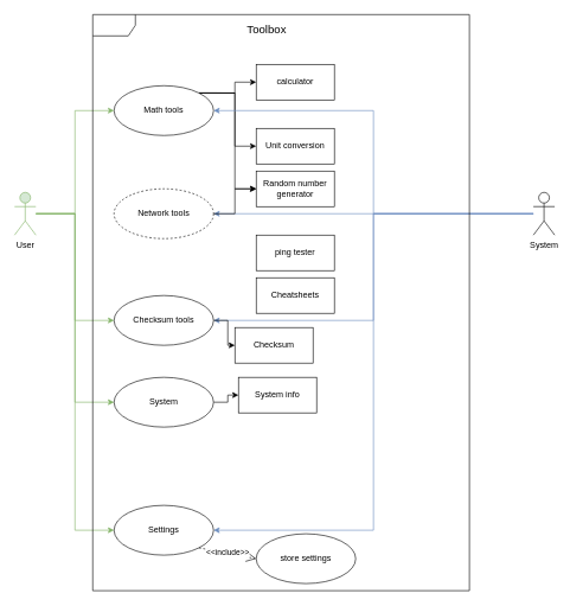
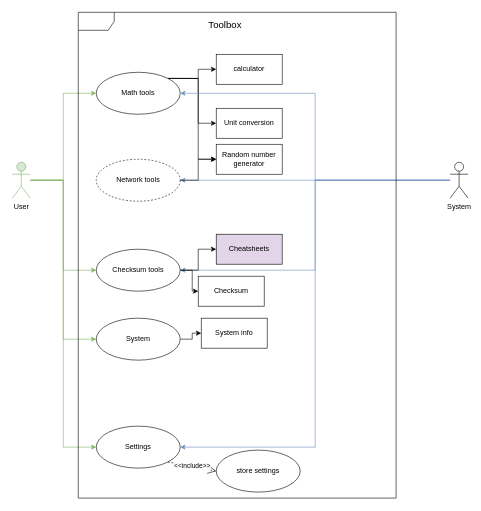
  <mxCell id="0" />
  <mxCell id="1" parent="0" />
  <mxCell id="2" style="edgeStyle=orthogonalEdgeStyle;rounded=0;orthogonalLoop=1;jettySize=auto;html=1;fillColor=#d5e8d4;strokeColor=#82b366;entryX=0;entryY=0.5;entryDx=0;entryDy=0;" parent="1" source="5" target="15" edge="1"><mxGeometry relative="1" as="geometry" /></mxCell>
  <mxCell id="3" style="edgeStyle=orthogonalEdgeStyle;rounded=0;orthogonalLoop=1;jettySize=auto;html=1;entryX=0;entryY=0.5;entryDx=0;entryDy=0;fillColor=#d5e8d4;strokeColor=#82b366;" parent="1" source="5" target="29" edge="1"><mxGeometry relative="1" as="geometry" /></mxCell>
  <mxCell id="4" style="edgeStyle=orthogonalEdgeStyle;rounded=0;orthogonalLoop=1;jettySize=auto;html=1;entryX=0;entryY=0.5;entryDx=0;entryDy=0;fillColor=#d5e8d4;strokeColor=#82b366;" edge="1" parent="1" source="5" target="33"><mxGeometry relative="1" as="geometry" /></mxCell>
  <mxCell id="5" value="User" style="shape=umlActor;verticalLabelPosition=bottom;verticalAlign=top;html=1;outlineConnect=0;fillColor=#d5e8d4;strokeColor=#82b366;" parent="1" vertex="1"><mxGeometry x="20" y="270" width="30" height="60" as="geometry" /></mxCell>
  <mxCell id="6" value="&lt;font style=&quot;font-size: 16px;&quot;&gt;Toolbox&lt;/font&gt;" style="text;html=1;strokeColor=none;fillColor=none;align=center;verticalAlign=middle;whiteSpace=wrap;rounded=0;" parent="1" vertex="1"><mxGeometry x="320" y="20" width="110" height="40" as="geometry" /></mxCell>
  <mxCell id="7" style="edgeStyle=orthogonalEdgeStyle;rounded=0;orthogonalLoop=1;jettySize=auto;html=1;entryX=0;entryY=0.5;entryDx=0;entryDy=0;exitX=1;exitY=0;exitDx=0;exitDy=0;" parent="1" source="9" target="19" edge="1"><mxGeometry relative="1" as="geometry" /></mxCell>
  <mxCell id="8" style="edgeStyle=orthogonalEdgeStyle;rounded=0;orthogonalLoop=1;jettySize=auto;html=1;entryX=0;entryY=0.5;entryDx=0;entryDy=0;exitX=1;exitY=0;exitDx=0;exitDy=0;" parent="1" source="9" target="26" edge="1"><mxGeometry relative="1" as="geometry" /></mxCell>
  <mxCell id="9" value="Math tools" style="ellipse;whiteSpace=wrap;html=1;" parent="1" vertex="1"><mxGeometry x="160" y="120" width="140" height="70" as="geometry" /></mxCell>
  <mxCell id="10" style="edgeStyle=orthogonalEdgeStyle;rounded=0;orthogonalLoop=1;jettySize=auto;html=1;entryX=1;entryY=0.5;entryDx=0;entryDy=0;fillColor=#dae8fc;strokeColor=#6c8ebf;" parent="1" source="14" target="15" edge="1"><mxGeometry relative="1" as="geometry"><mxPoint x="241" y="210" as="targetPoint" /></mxGeometry></mxCell>
  <mxCell id="11" style="edgeStyle=orthogonalEdgeStyle;rounded=0;orthogonalLoop=1;jettySize=auto;html=1;entryX=1;entryY=0.5;entryDx=0;entryDy=0;fillColor=#dae8fc;strokeColor=#6c8ebf;" parent="1" source="14" target="9" edge="1"><mxGeometry relative="1" as="geometry" /></mxCell>
  <mxCell id="12" style="edgeStyle=orthogonalEdgeStyle;rounded=0;orthogonalLoop=1;jettySize=auto;html=1;fillColor=#dae8fc;strokeColor=#6c8ebf;entryX=1;entryY=0.5;entryDx=0;entryDy=0;" parent="1" source="14" target="24" edge="1"><mxGeometry relative="1" as="geometry"><mxPoint x="279" y="325" as="targetPoint" /></mxGeometry></mxCell>
  <mxCell id="13" style="edgeStyle=orthogonalEdgeStyle;rounded=0;orthogonalLoop=1;jettySize=auto;html=1;entryX=1;entryY=0.5;entryDx=0;entryDy=0;fillColor=#dae8fc;strokeColor=#6c8ebf;" parent="1" source="14" target="29" edge="1"><mxGeometry relative="1" as="geometry" /></mxCell>
  <mxCell id="14" value="System" style="shape=umlActor;verticalLabelPosition=bottom;verticalAlign=top;html=1;outlineConnect=0;" parent="1" vertex="1"><mxGeometry x="750" y="270" width="30" height="60" as="geometry" /></mxCell>
  <mxCell id="15" value="Settings" style="ellipse;whiteSpace=wrap;html=1;" parent="1" vertex="1"><mxGeometry x="160" y="710" width="140" height="70" as="geometry" /></mxCell>
  <mxCell id="16" style="edgeStyle=orthogonalEdgeStyle;rounded=0;orthogonalLoop=1;jettySize=auto;html=1;entryX=0;entryY=0.5;entryDx=0;entryDy=0;fillColor=#d5e8d4;strokeColor=#82b366;" parent="1" source="5" target="9" edge="1"><mxGeometry relative="1" as="geometry" /></mxCell>
  <mxCell id="17" value="calculator" style="html=1;whiteSpace=wrap;" parent="1" vertex="1"><mxGeometry x="360" y="90" width="110" height="50" as="geometry" /></mxCell>
  <mxCell id="18" style="edgeStyle=orthogonalEdgeStyle;rounded=0;orthogonalLoop=1;jettySize=auto;html=1;exitX=1;exitY=0;exitDx=0;exitDy=0;entryX=0;entryY=0.5;entryDx=0;entryDy=0;" parent="1" source="9" target="17" edge="1"><mxGeometry relative="1" as="geometry"><mxPoint x="595" y="190" as="targetPoint" /></mxGeometry></mxCell>
  <mxCell id="19" value="Unit conversion" style="html=1;whiteSpace=wrap;" parent="1" vertex="1"><mxGeometry x="360" y="180" width="110" height="50" as="geometry" /></mxCell>
  <mxCell id="20" value="" style="shape=umlFrame;whiteSpace=wrap;html=1;pointerEvents=0;" parent="1" vertex="1"><mxGeometry x="130" y="20" width="530" height="810" as="geometry" /></mxCell>
  <mxCell id="21" value="store settings" style="ellipse;whiteSpace=wrap;html=1;" parent="1" vertex="1"><mxGeometry x="360" y="750" width="140" height="70" as="geometry" /></mxCell>
  <mxCell id="22" value="&amp;lt;&amp;lt;include&amp;gt;&amp;gt;" style="endArrow=open;endSize=12;dashed=1;html=1;rounded=0;exitX=1;exitY=1;exitDx=0;exitDy=0;entryX=0;entryY=0.5;entryDx=0;entryDy=0;" parent="1" source="15" target="21" edge="1"><mxGeometry width="160" relative="1" as="geometry"><mxPoint x="360" y="310" as="sourcePoint" /><mxPoint x="520" y="310" as="targetPoint" /></mxGeometry></mxCell>
  <mxCell id="23" style="edgeStyle=orthogonalEdgeStyle;rounded=0;orthogonalLoop=1;jettySize=auto;html=1;exitX=1;exitY=0.5;exitDx=0;exitDy=0;" parent="1" source="24" target="26" edge="1"><mxGeometry relative="1" as="geometry" /></mxCell>
  <mxCell id="24" value="Network tools" style="ellipse;whiteSpace=wrap;html=1;dashed=1;" parent="1" vertex="1"><mxGeometry x="160" y="265" width="140" height="70" as="geometry" /></mxCell>
- <mxCell id="25" value="ping tester" style="html=1;whiteSpace=wrap;" parent="1" vertex="1"><mxGeometry x="360" y="330" width="110" height="50" as="geometry" /></mxCell>
  <mxCell id="26" value="Random number generator" style="html=1;whiteSpace=wrap;" parent="1" vertex="1"><mxGeometry x="360" y="240" width="110" height="50" as="geometry" /></mxCell>
+ <mxCell id="27" style="edgeStyle=orthogonalEdgeStyle;rounded=0;orthogonalLoop=1;jettySize=auto;html=1;entryX=0;entryY=0.5;entryDx=0;entryDy=0;" parent="1" source="29" target="30" edge="1"><mxGeometry relative="1" as="geometry" /></mxCell>
  <mxCell id="28" style="edgeStyle=orthogonalEdgeStyle;rounded=0;orthogonalLoop=1;jettySize=auto;html=1;" parent="1" source="29" target="31" edge="1"><mxGeometry relative="1" as="geometry" /></mxCell>
  <mxCell id="29" value="Checksum tools" style="ellipse;whiteSpace=wrap;html=1;" parent="1" vertex="1"><mxGeometry x="160" y="415" width="140" height="70" as="geometry" /></mxCell>
- <mxCell id="30" value="Cheatsheets" style="html=1;whiteSpace=wrap;" parent="1" vertex="1"><mxGeometry x="360" y="390" width="110" height="50" as="geometry" /></mxCell>
+ <mxCell id="30" value="Cheatsheets" style="html=1;whiteSpace=wrap;fillColor=#e1d5e7;" parent="1" vertex="1"><mxGeometry x="360" y="390" width="110" height="50" as="geometry" /></mxCell>
  <mxCell id="31" value="Checksum" style="html=1;whiteSpace=wrap;" parent="1" vertex="1"><mxGeometry x="330" y="460" width="110" height="50" as="geometry" /></mxCell>
  <mxCell id="32" style="edgeStyle=orthogonalEdgeStyle;rounded=0;orthogonalLoop=1;jettySize=auto;html=1;entryX=0;entryY=0.5;entryDx=0;entryDy=0;" edge="1" parent="1" source="33" target="34"><mxGeometry relative="1" as="geometry" /></mxCell>
  <mxCell id="33" value="System" style="ellipse;whiteSpace=wrap;html=1;" vertex="1" parent="1"><mxGeometry x="160" y="530" width="140" height="70" as="geometry" /></mxCell>
  <mxCell id="34" value="System info" style="html=1;whiteSpace=wrap;" vertex="1" parent="1"><mxGeometry x="335" y="530" width="110" height="50" as="geometry" /></mxCell>
